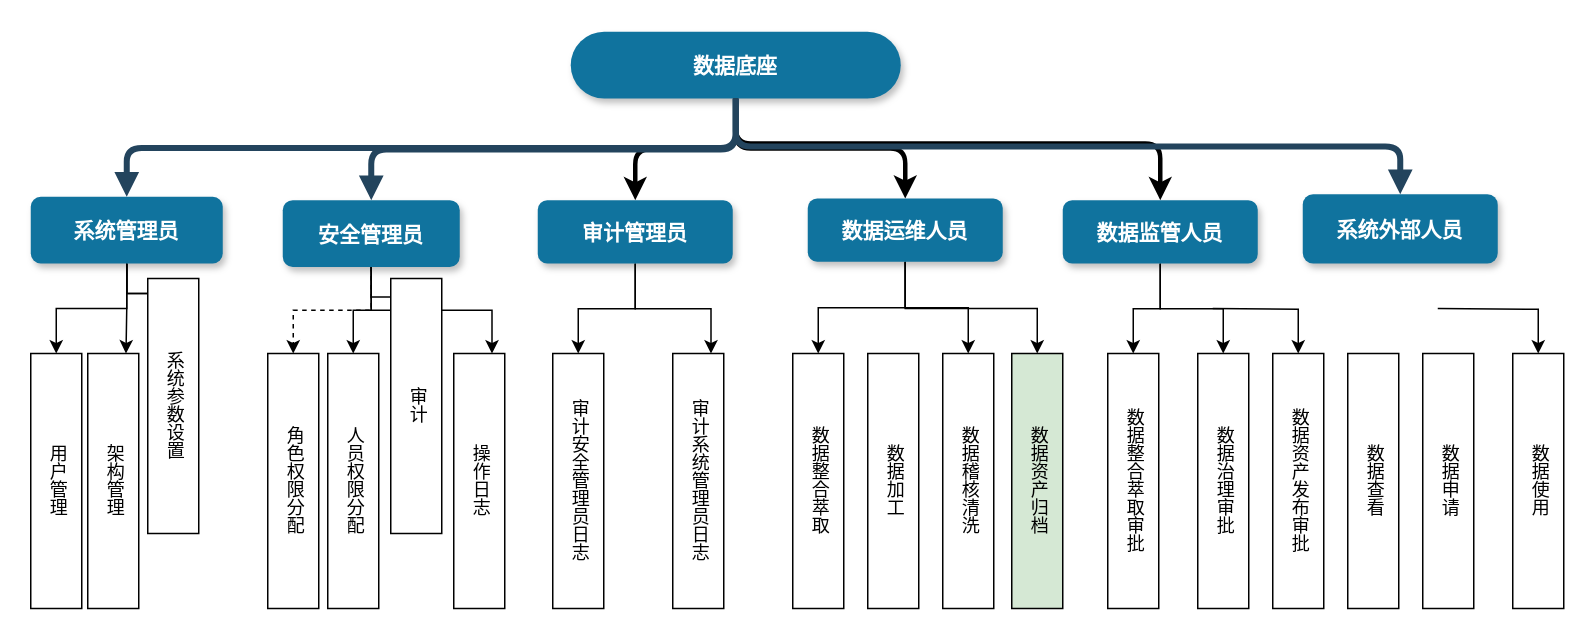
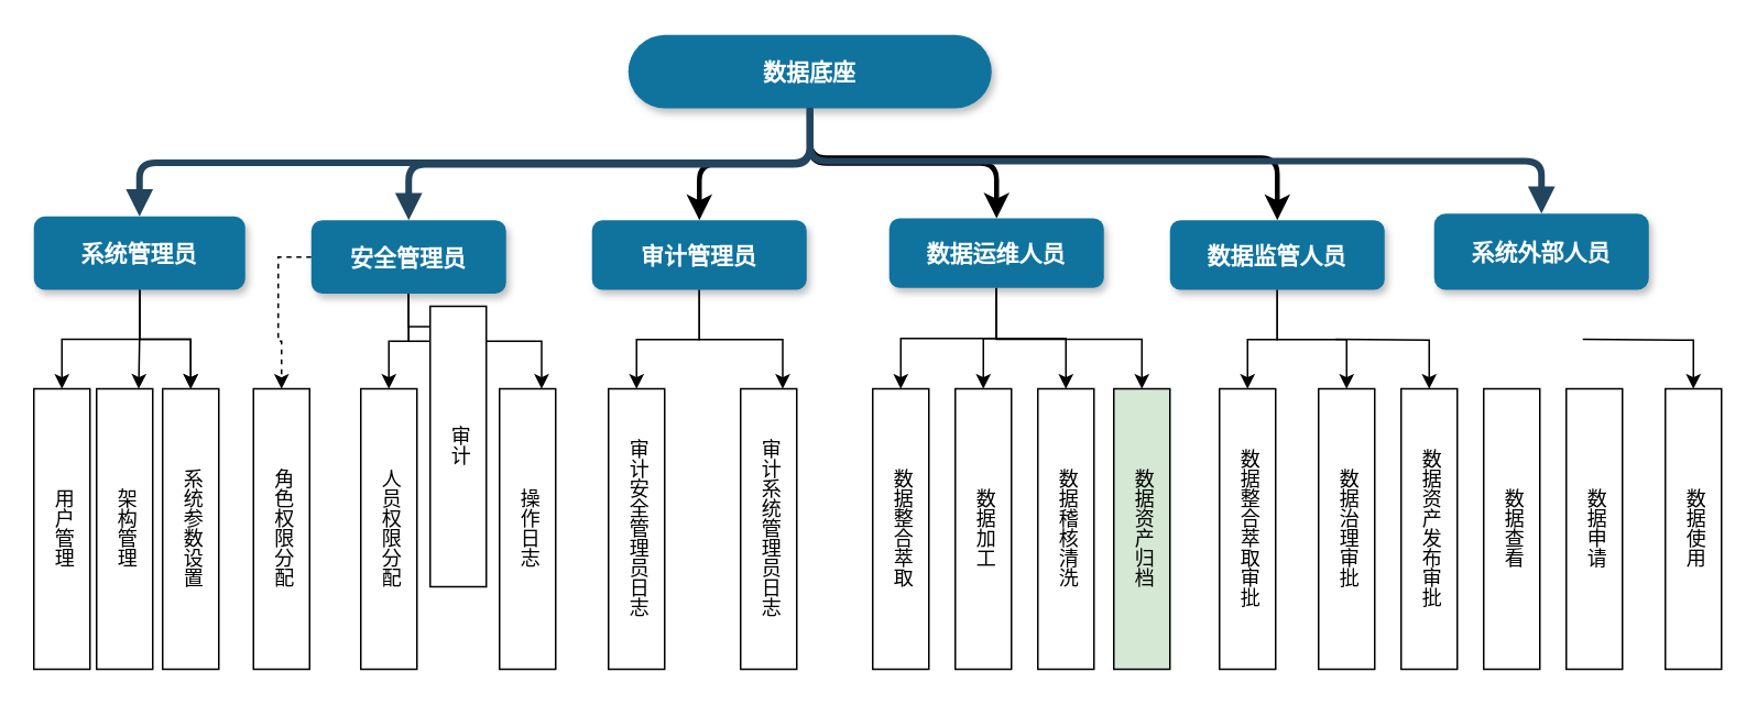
  <mxCell id="0" />
  <mxCell id="1" parent="0" />
  <mxCell id="2" value="" style="edgeStyle=orthogonalEdgeStyle;rounded=1;orthogonalLoop=1;jettySize=auto;html=1;curved=0;strokeWidth=3;" edge="1" parent="1" source="5" target="23"><mxGeometry relative="1" as="geometry" /></mxCell>
  <mxCell id="3" style="edgeStyle=orthogonalEdgeStyle;rounded=1;orthogonalLoop=1;jettySize=auto;html=1;curved=0;strokeWidth=3;" edge="1" parent="1" source="5" target="28"><mxGeometry relative="1" as="geometry" /></mxCell>
  <mxCell id="4" style="edgeStyle=orthogonalEdgeStyle;rounded=1;orthogonalLoop=1;jettySize=auto;html=1;entryX=0.5;entryY=0;entryDx=0;entryDy=0;curved=0;strokeWidth=3;" edge="1" parent="1" target="32"><mxGeometry relative="1" as="geometry"><mxPoint x="490" y="65" as="sourcePoint" /><Array as="points"><mxPoint x="490" y="95" /><mxPoint x="773" y="95" /></Array></mxGeometry></mxCell>
  <mxCell id="5" value="数据底座" style="rounded=1;fillColor=#10739E;strokeColor=none;shadow=1;gradientColor=none;fontStyle=1;fontColor=#FFFFFF;fontSize=14;arcSize=50;" parent="1" vertex="1"><mxGeometry x="380" y="20.5" width="220" height="44.5" as="geometry" /></mxCell>
  <mxCell id="6" style="edgeStyle=orthogonalEdgeStyle;rounded=0;orthogonalLoop=1;jettySize=auto;html=1;" edge="1" parent="1" source="10" target="33"><mxGeometry relative="1" as="geometry" /></mxCell>
  <mxCell id="7" value="" style="edgeStyle=orthogonalEdgeStyle;rounded=0;orthogonalLoop=1;jettySize=auto;html=1;" edge="1" parent="1" source="10" target="35"><mxGeometry relative="1" as="geometry" /></mxCell>
  <mxCell id="8" value="" style="edgeStyle=orthogonalEdgeStyle;rounded=0;orthogonalLoop=1;jettySize=auto;html=1;" edge="1" parent="1" source="10" target="35"><mxGeometry relative="1" as="geometry" /></mxCell>
  <mxCell id="9" style="edgeStyle=orthogonalEdgeStyle;rounded=0;orthogonalLoop=1;jettySize=auto;html=1;entryX=0.75;entryY=0;entryDx=0;entryDy=0;" edge="1" parent="1" source="10" target="34"><mxGeometry relative="1" as="geometry" /></mxCell>
  <mxCell id="10" value="系统管理员" style="rounded=1;fillColor=#10739E;strokeColor=none;shadow=1;gradientColor=none;fontStyle=1;fontColor=#FFFFFF;fontSize=14;" parent="1" vertex="1"><mxGeometry x="20" y="130.5" width="128" height="44.5" as="geometry" /></mxCell>
  <mxCell id="11" style="edgeStyle=orthogonalEdgeStyle;rounded=0;orthogonalLoop=1;jettySize=auto;html=1;dashed=1;" edge="1" parent="1" source="15" target="36"><mxGeometry relative="1" as="geometry" /></mxCell>
  <mxCell id="12" value="" style="edgeStyle=orthogonalEdgeStyle;rounded=0;orthogonalLoop=1;jettySize=auto;html=1;" edge="1" parent="1" source="15" target="38"><mxGeometry relative="1" as="geometry" /></mxCell>
  <mxCell id="13" style="edgeStyle=orthogonalEdgeStyle;rounded=0;orthogonalLoop=1;jettySize=auto;html=1;entryX=0.75;entryY=0;entryDx=0;entryDy=0;" edge="1" parent="1" source="15" target="39"><mxGeometry relative="1" as="geometry" /></mxCell>
  <mxCell id="14" style="edgeStyle=orthogonalEdgeStyle;rounded=0;orthogonalLoop=1;jettySize=auto;html=1;" edge="1" parent="1" source="15" target="37"><mxGeometry relative="1" as="geometry" /></mxCell>
  <mxCell id="15" value="安全管理员" style="rounded=1;fillColor=#10739E;strokeColor=none;shadow=1;gradientColor=none;fontStyle=1;fontColor=#FFFFFF;fontSize=14;" parent="1" vertex="1"><mxGeometry x="188" y="132.75" width="118" height="44.5" as="geometry" /></mxCell>
  <mxCell id="16" style="edgeStyle=orthogonalEdgeStyle;rounded=0;orthogonalLoop=1;jettySize=auto;html=1;entryX=0.5;entryY=0;entryDx=0;entryDy=0;" edge="1" parent="1" target="51"><mxGeometry relative="1" as="geometry"><mxPoint x="958" y="205" as="sourcePoint" /></mxGeometry></mxCell>
  <mxCell id="17" value="系统外部人员" style="rounded=1;fillColor=#10739E;strokeColor=none;shadow=1;gradientColor=none;fontStyle=1;fontColor=#FFFFFF;fontSize=14;" parent="1" vertex="1"><mxGeometry x="868" y="128.88" width="130" height="46.12" as="geometry" /></mxCell>
  <mxCell id="18" value="" style="edgeStyle=elbowEdgeStyle;elbow=vertical;strokeWidth=4;endArrow=block;endFill=1;fontStyle=1;strokeColor=#23445D;" parent="1" source="5" target="15" edge="1"><mxGeometry x="22" y="165.5" width="100" height="100" as="geometry"><mxPoint x="-260" y="-59.5" as="sourcePoint" /><mxPoint x="-160" y="-159.5" as="targetPoint" /></mxGeometry></mxCell>
  <mxCell id="19" value="" style="edgeStyle=elbowEdgeStyle;elbow=vertical;strokeWidth=4;endArrow=block;endFill=1;fontStyle=1;strokeColor=#23445D;" parent="1" source="5" target="10" edge="1"><mxGeometry x="22" y="165.5" width="100" height="100" as="geometry"><mxPoint x="-260" y="-59.5" as="sourcePoint" /><mxPoint x="-160" y="-159.5" as="targetPoint" /></mxGeometry></mxCell>
  <mxCell id="20" value="" style="edgeStyle=elbowEdgeStyle;elbow=vertical;strokeWidth=4;endArrow=block;endFill=1;fontStyle=1;strokeColor=#23445D;" parent="1" source="5" target="17" edge="1"><mxGeometry x="22" y="165.5" width="100" height="100" as="geometry"><mxPoint x="-260" y="-59.5" as="sourcePoint" /><mxPoint x="-160" y="-159.5" as="targetPoint" /></mxGeometry></mxCell>
  <mxCell id="21" style="edgeStyle=orthogonalEdgeStyle;rounded=0;orthogonalLoop=1;jettySize=auto;html=1;entryX=0.5;entryY=0;entryDx=0;entryDy=0;" edge="1" parent="1" source="23" target="40"><mxGeometry relative="1" as="geometry" /></mxCell>
  <mxCell id="22" style="edgeStyle=orthogonalEdgeStyle;rounded=0;orthogonalLoop=1;jettySize=auto;html=1;entryX=0.75;entryY=0;entryDx=0;entryDy=0;" edge="1" parent="1" source="23" target="41"><mxGeometry relative="1" as="geometry" /></mxCell>
  <mxCell id="23" value="审计管理员" style="rounded=1;fillColor=#10739E;strokeColor=none;shadow=1;gradientColor=none;fontStyle=1;fontColor=#FFFFFF;fontSize=14;" vertex="1" parent="1"><mxGeometry x="358" y="132.75" width="130" height="42.25" as="geometry" /></mxCell>
  <mxCell id="24" style="edgeStyle=orthogonalEdgeStyle;rounded=0;orthogonalLoop=1;jettySize=auto;html=1;entryX=0.5;entryY=0;entryDx=0;entryDy=0;" edge="1" parent="1" source="28" target="42"><mxGeometry relative="1" as="geometry" /></mxCell>
+ <mxCell id="25" style="edgeStyle=orthogonalEdgeStyle;rounded=0;orthogonalLoop=1;jettySize=auto;html=1;entryX=0.5;entryY=0;entryDx=0;entryDy=0;" edge="1" parent="1" source="28" target="43"><mxGeometry relative="1" as="geometry" /></mxCell>
  <mxCell id="26" style="edgeStyle=orthogonalEdgeStyle;rounded=0;orthogonalLoop=1;jettySize=auto;html=1;" edge="1" parent="1" source="28" target="44"><mxGeometry relative="1" as="geometry" /></mxCell>
  <mxCell id="27" style="edgeStyle=orthogonalEdgeStyle;rounded=0;orthogonalLoop=1;jettySize=auto;html=1;" edge="1" parent="1" source="28" target="45"><mxGeometry relative="1" as="geometry"><Array as="points"><mxPoint x="603" y="205" /><mxPoint x="691" y="205" /></Array></mxGeometry></mxCell>
  <mxCell id="28" value="数据运维人员" style="rounded=1;fillColor=#10739E;strokeColor=none;shadow=1;gradientColor=none;fontStyle=1;fontColor=#FFFFFF;fontSize=14;" vertex="1" parent="1"><mxGeometry x="538" y="131.63" width="130" height="42.25" as="geometry" /></mxCell>
  <mxCell id="29" style="edgeStyle=orthogonalEdgeStyle;rounded=0;orthogonalLoop=1;jettySize=auto;html=1;entryX=0.5;entryY=0;entryDx=0;entryDy=0;" edge="1" parent="1" source="32" target="46"><mxGeometry relative="1" as="geometry" /></mxCell>
  <mxCell id="30" style="edgeStyle=orthogonalEdgeStyle;rounded=0;orthogonalLoop=1;jettySize=auto;html=1;entryX=0.5;entryY=0;entryDx=0;entryDy=0;" edge="1" parent="1" source="32" target="47"><mxGeometry relative="1" as="geometry" /></mxCell>
  <mxCell id="31" style="edgeStyle=orthogonalEdgeStyle;rounded=0;orthogonalLoop=1;jettySize=auto;html=1;" edge="1" parent="1" target="48"><mxGeometry relative="1" as="geometry"><mxPoint x="808" y="205" as="sourcePoint" /></mxGeometry></mxCell>
  <mxCell id="32" value="数据监管人员" style="rounded=1;fillColor=#10739E;strokeColor=none;shadow=1;gradientColor=none;fontStyle=1;fontColor=#FFFFFF;fontSize=14;" vertex="1" parent="1"><mxGeometry x="708" y="132.75" width="130" height="42.25" as="geometry" /></mxCell>
  <mxCell id="33" value="用户管理" style="rounded=0;whiteSpace=wrap;html=1;textDirection=vertical-lr;" vertex="1" parent="1"><mxGeometry x="20" y="235" width="34" height="170" as="geometry" /></mxCell>
  <mxCell id="34" value="架构管理" style="rounded=0;whiteSpace=wrap;html=1;textDirection=vertical-lr;" vertex="1" parent="1"><mxGeometry x="58" y="235" width="34" height="170" as="geometry" /></mxCell>
- <mxCell id="35" value="系统参数设置" style="rounded=0;whiteSpace=wrap;html=1;textDirection=vertical-lr;" vertex="1" parent="1"><mxGeometry x="98" y="185" width="34" height="170" as="geometry" /></mxCell>
- <mxCell id="36" value="角色权限分配" style="rounded=0;whiteSpace=wrap;html=1;textDirection=vertical-lr;" vertex="1" parent="1"><mxGeometry x="178" y="235" width="34" height="170" as="geometry" /></mxCell>
+ <mxCell id="35" value="系统参数设置" style="rounded=0;whiteSpace=wrap;html=1;textDirection=vertical-lr;" vertex="1" parent="1"><mxGeometry x="98" y="235" width="34" height="170" as="geometry" /></mxCell>
+ <mxCell id="36" value="角色权限分配" style="rounded=0;whiteSpace=wrap;html=1;textDirection=vertical-lr;" vertex="1" parent="1"><mxGeometry x="153" y="235" width="34" height="170" as="geometry" /></mxCell>
  <mxCell id="37" value="人员权限分配" style="rounded=0;whiteSpace=wrap;html=1;textDirection=vertical-lr;" vertex="1" parent="1"><mxGeometry x="218" y="235" width="34" height="170" as="geometry" /></mxCell>
  <mxCell id="38" value="审计" style="rounded=0;whiteSpace=wrap;html=1;textDirection=vertical-lr;" vertex="1" parent="1"><mxGeometry x="260" y="185" width="34" height="170" as="geometry" /></mxCell>
  <mxCell id="39" value="操作日志" style="rounded=0;whiteSpace=wrap;html=1;textDirection=vertical-lr;" vertex="1" parent="1"><mxGeometry x="302" y="235" width="34" height="170" as="geometry" /></mxCell>
  <mxCell id="40" value="审计安全管理员日志" style="rounded=0;whiteSpace=wrap;html=1;textDirection=vertical-lr;" vertex="1" parent="1"><mxGeometry x="368" y="235" width="34" height="170" as="geometry" /></mxCell>
  <mxCell id="41" value="审计系统管理员日志" style="rounded=0;whiteSpace=wrap;html=1;textDirection=vertical-lr;" vertex="1" parent="1"><mxGeometry x="448" y="235" width="34" height="170" as="geometry" /></mxCell>
  <mxCell id="42" value="数据整合萃取" style="rounded=0;whiteSpace=wrap;html=1;textDirection=vertical-lr;" vertex="1" parent="1"><mxGeometry x="528" y="235" width="34" height="170" as="geometry" /></mxCell>
  <mxCell id="43" value="数据加工" style="rounded=0;whiteSpace=wrap;html=1;textDirection=vertical-lr;" vertex="1" parent="1"><mxGeometry x="578" y="235" width="34" height="170" as="geometry" /></mxCell>
  <mxCell id="44" value="数据稽核清洗" style="rounded=0;whiteSpace=wrap;html=1;textDirection=vertical-lr;" vertex="1" parent="1"><mxGeometry x="628" y="235" width="34" height="170" as="geometry" /></mxCell>
  <mxCell id="45" value="数据资产归档" style="rounded=0;whiteSpace=wrap;html=1;textDirection=vertical-lr;fillColor=#d5e8d4;" vertex="1" parent="1"><mxGeometry x="674" y="235" width="34" height="170" as="geometry" /></mxCell>
  <mxCell id="46" value="数据整合萃取审批" style="rounded=0;whiteSpace=wrap;html=1;textDirection=vertical-lr;" vertex="1" parent="1"><mxGeometry x="738" y="235" width="34" height="170" as="geometry" /></mxCell>
  <mxCell id="47" value="数据治理审批" style="rounded=0;whiteSpace=wrap;html=1;textDirection=vertical-lr;" vertex="1" parent="1"><mxGeometry x="798" y="235" width="34" height="170" as="geometry" /></mxCell>
  <mxCell id="48" value="数据资产发布审批" style="rounded=0;whiteSpace=wrap;html=1;textDirection=vertical-lr;" vertex="1" parent="1"><mxGeometry x="848" y="235" width="34" height="170" as="geometry" /></mxCell>
  <mxCell id="49" value="数据查看" style="rounded=0;whiteSpace=wrap;html=1;textDirection=vertical-lr;" vertex="1" parent="1"><mxGeometry x="898" y="235" width="34" height="170" as="geometry" /></mxCell>
  <mxCell id="50" value="数据申请" style="rounded=0;whiteSpace=wrap;html=1;textDirection=vertical-lr;" vertex="1" parent="1"><mxGeometry x="948" y="235" width="34" height="170" as="geometry" /></mxCell>
  <mxCell id="51" value="数据使用" style="rounded=0;whiteSpace=wrap;html=1;textDirection=vertical-lr;" vertex="1" parent="1"><mxGeometry x="1008" y="235" width="34" height="170" as="geometry" /></mxCell>
